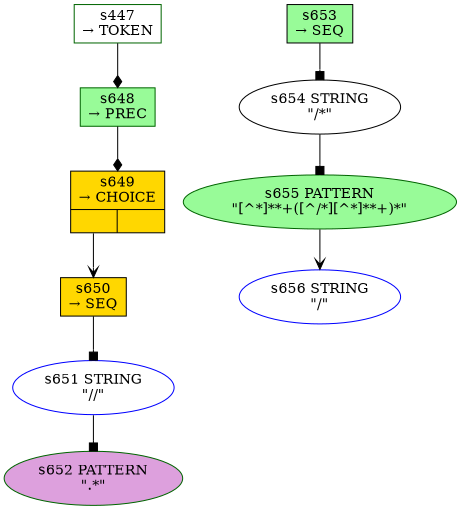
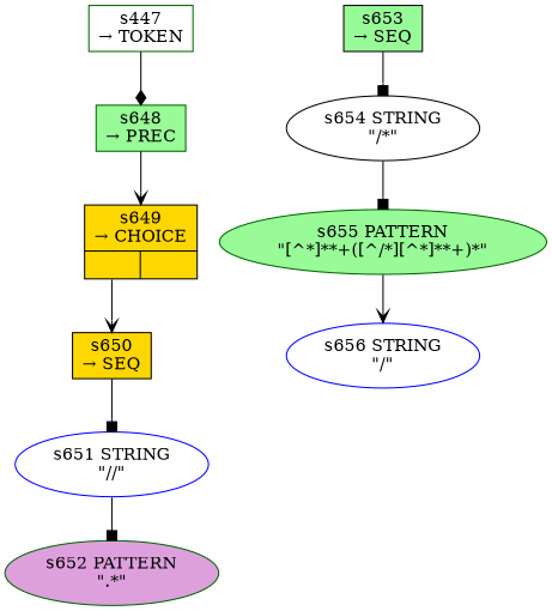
  digraph {
    rankdir=TB
    node [color=darkgreen fillcolor=white style=filled]
    edge [arrowhead=box]
    n1 [fixedsize=false label="s447\n&rarr; TOKEN" peripheries=1 shape=record]
    n2 [fillcolor=palegreen fixedsize=false label="s648\n&rarr; PREC" peripheries=1 shape=record]
    n3 [color=black fillcolor=gold fixedsize=false label="{s649\n&rarr; CHOICE|{<p0>|<p1>}}" peripheries=1 shape=record]
    n4 [color=black fillcolor=gold fixedsize=false label="s650\n&rarr; SEQ" peripheries=1 shape=record]
    n5 [color=blue label="s651 STRING\n\"//\""]
    n6 [color=black fillcolor=palegreen fixedsize=false label="s653\n&rarr; SEQ" peripheries=1 shape=record]
    n7 [color=black label="s654 STRING\n\"/*\""]
    n8 [fillcolor=plum label="s652 PATTERN\n\".*\""]
    n9 [fillcolor=palegreen label="s655 PATTERN\n\"[^*]*\*+([^\/*][^*]*\*+)*\""]
    n10 [color=blue label="s656 STRING\n\"/\""]
    n1 -> n2 [arrowhead=diamond]
-   n2 -> n3 [arrowhead=diamond]
+   n2 -> n3 [arrowhead=vee]
    n3 -> n4 [arrowhead=vee tailport=p0]
    n4 -> n5
    n5 -> n8
    n6 -> n7
    n7 -> n9
    n9 -> n10 [arrowhead=vee]
  }
